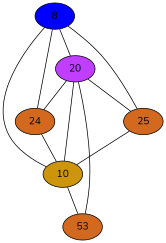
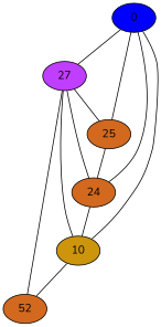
  strict graph {
    fontname=Nunito
    node [fillcolor=chocolate fontname=Nunito style=filled]
    edge [fontname=Nunito]
-   n1 [fillcolor=blue1 label=8]
-   n2 [fillcolor=darkorchid1 label=20]
+   n1 [fillcolor=blue1 label=0]
+   n2 [fillcolor=darkorchid1 label=27]
    n3 [label=24]
    n4 [label=25]
    n5 [fillcolor=darkgoldenrod3 label=10]
-   n6 [label=53]
+   n6 [label=52]
    n1 -- n2
    n1 -- n3
    n1 -- n4
    n1 -- n5
    n2 -- n3
    n2 -- n4
    n2 -- n5
    n3 -- n5
-   n4 -- n5
+   n4 -- n3
    n5 -- n6
    n6 -- n2
  }
